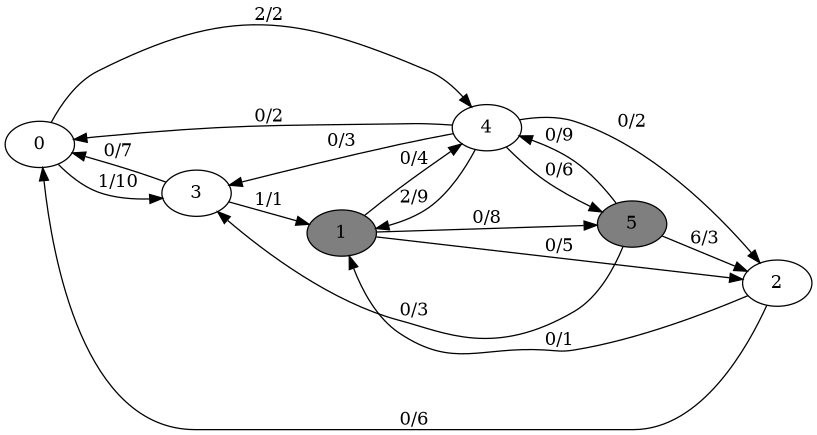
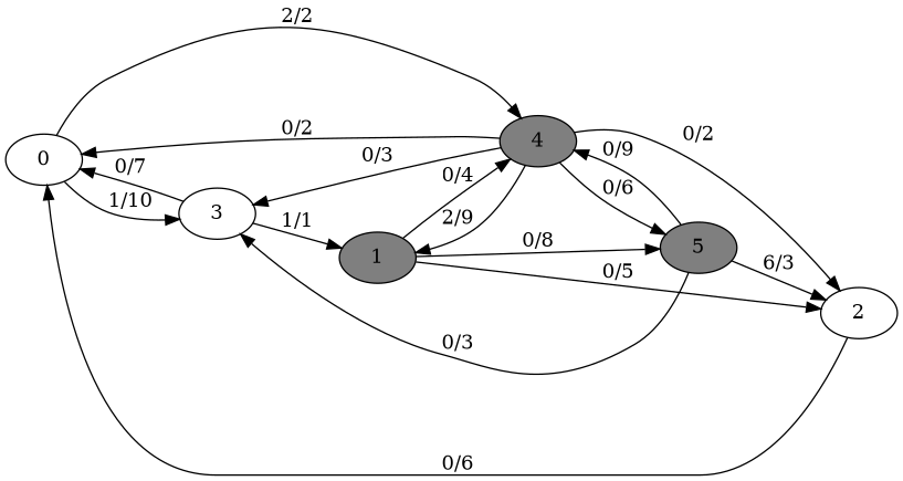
  digraph {
    rankdir=LR
    node [fillcolor=grey100 style=filled]
    0
    3
-   4
+   4 [fillcolor=grey50]
    1 [fillcolor=grey50]
    2
    5 [fillcolor=grey50]
    0 -> 3 [label="1/10"]
    0 -> 4 [label="2/2"]
    3 -> 0 [label="0/7"]
    3 -> 1 [label="1/1"]
    4 -> 0 [label="0/2"]
    4 -> 3 [label="0/3"]
    4 -> 1 [label="2/9"]
    4 -> 2 [label="0/2"]
    4 -> 5 [label="0/6"]
    1 -> 4 [label="0/4"]
    1 -> 2 [label="0/5"]
    1 -> 5 [label="0/8"]
    2 -> 0 [label="0/6"]
-   2 -> 1 [label="0/1"]
    5 -> 3 [label="0/3"]
    5 -> 4 [label="0/9"]
    5 -> 2 [label="6/3"]
  }
